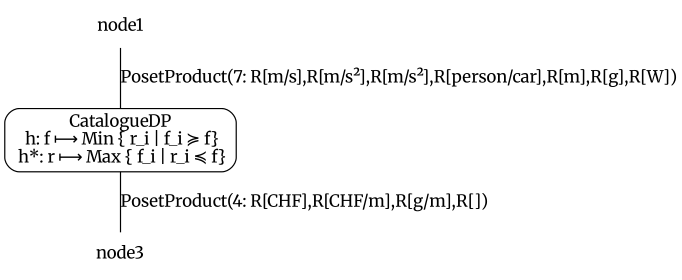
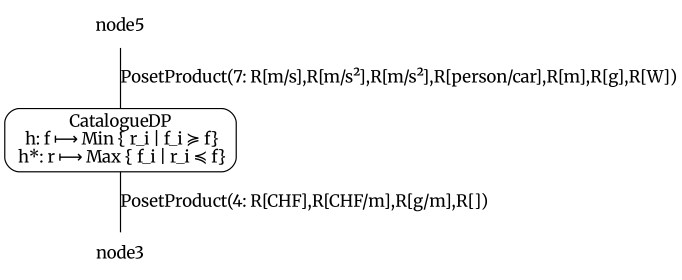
  digraph {
    fontname=Merriweather
    rankdir=TB
    node [fontname=Merriweather shape=plaintext]
    edge [arrowhead=none fontname=Merriweather]
-   node1
+   node1 [label=node5]
    n2 [label="CatalogueDP\n h: f ⟼ Min { r_i | f_i ≽ f}\n h*: r ⟼ Max { f_i | r_i ≼ f}" shape=box style=rounded]
    node3
    node1 -> n2 [label="PosetProduct(7: R[m/s],R[m/s²],R[m/s²],R[person/car],R[m],R[g],R[W])"]
    n2 -> node3 [label="PosetProduct(4: R[CHF],R[CHF/m],R[g/m],R[])"]
  }
